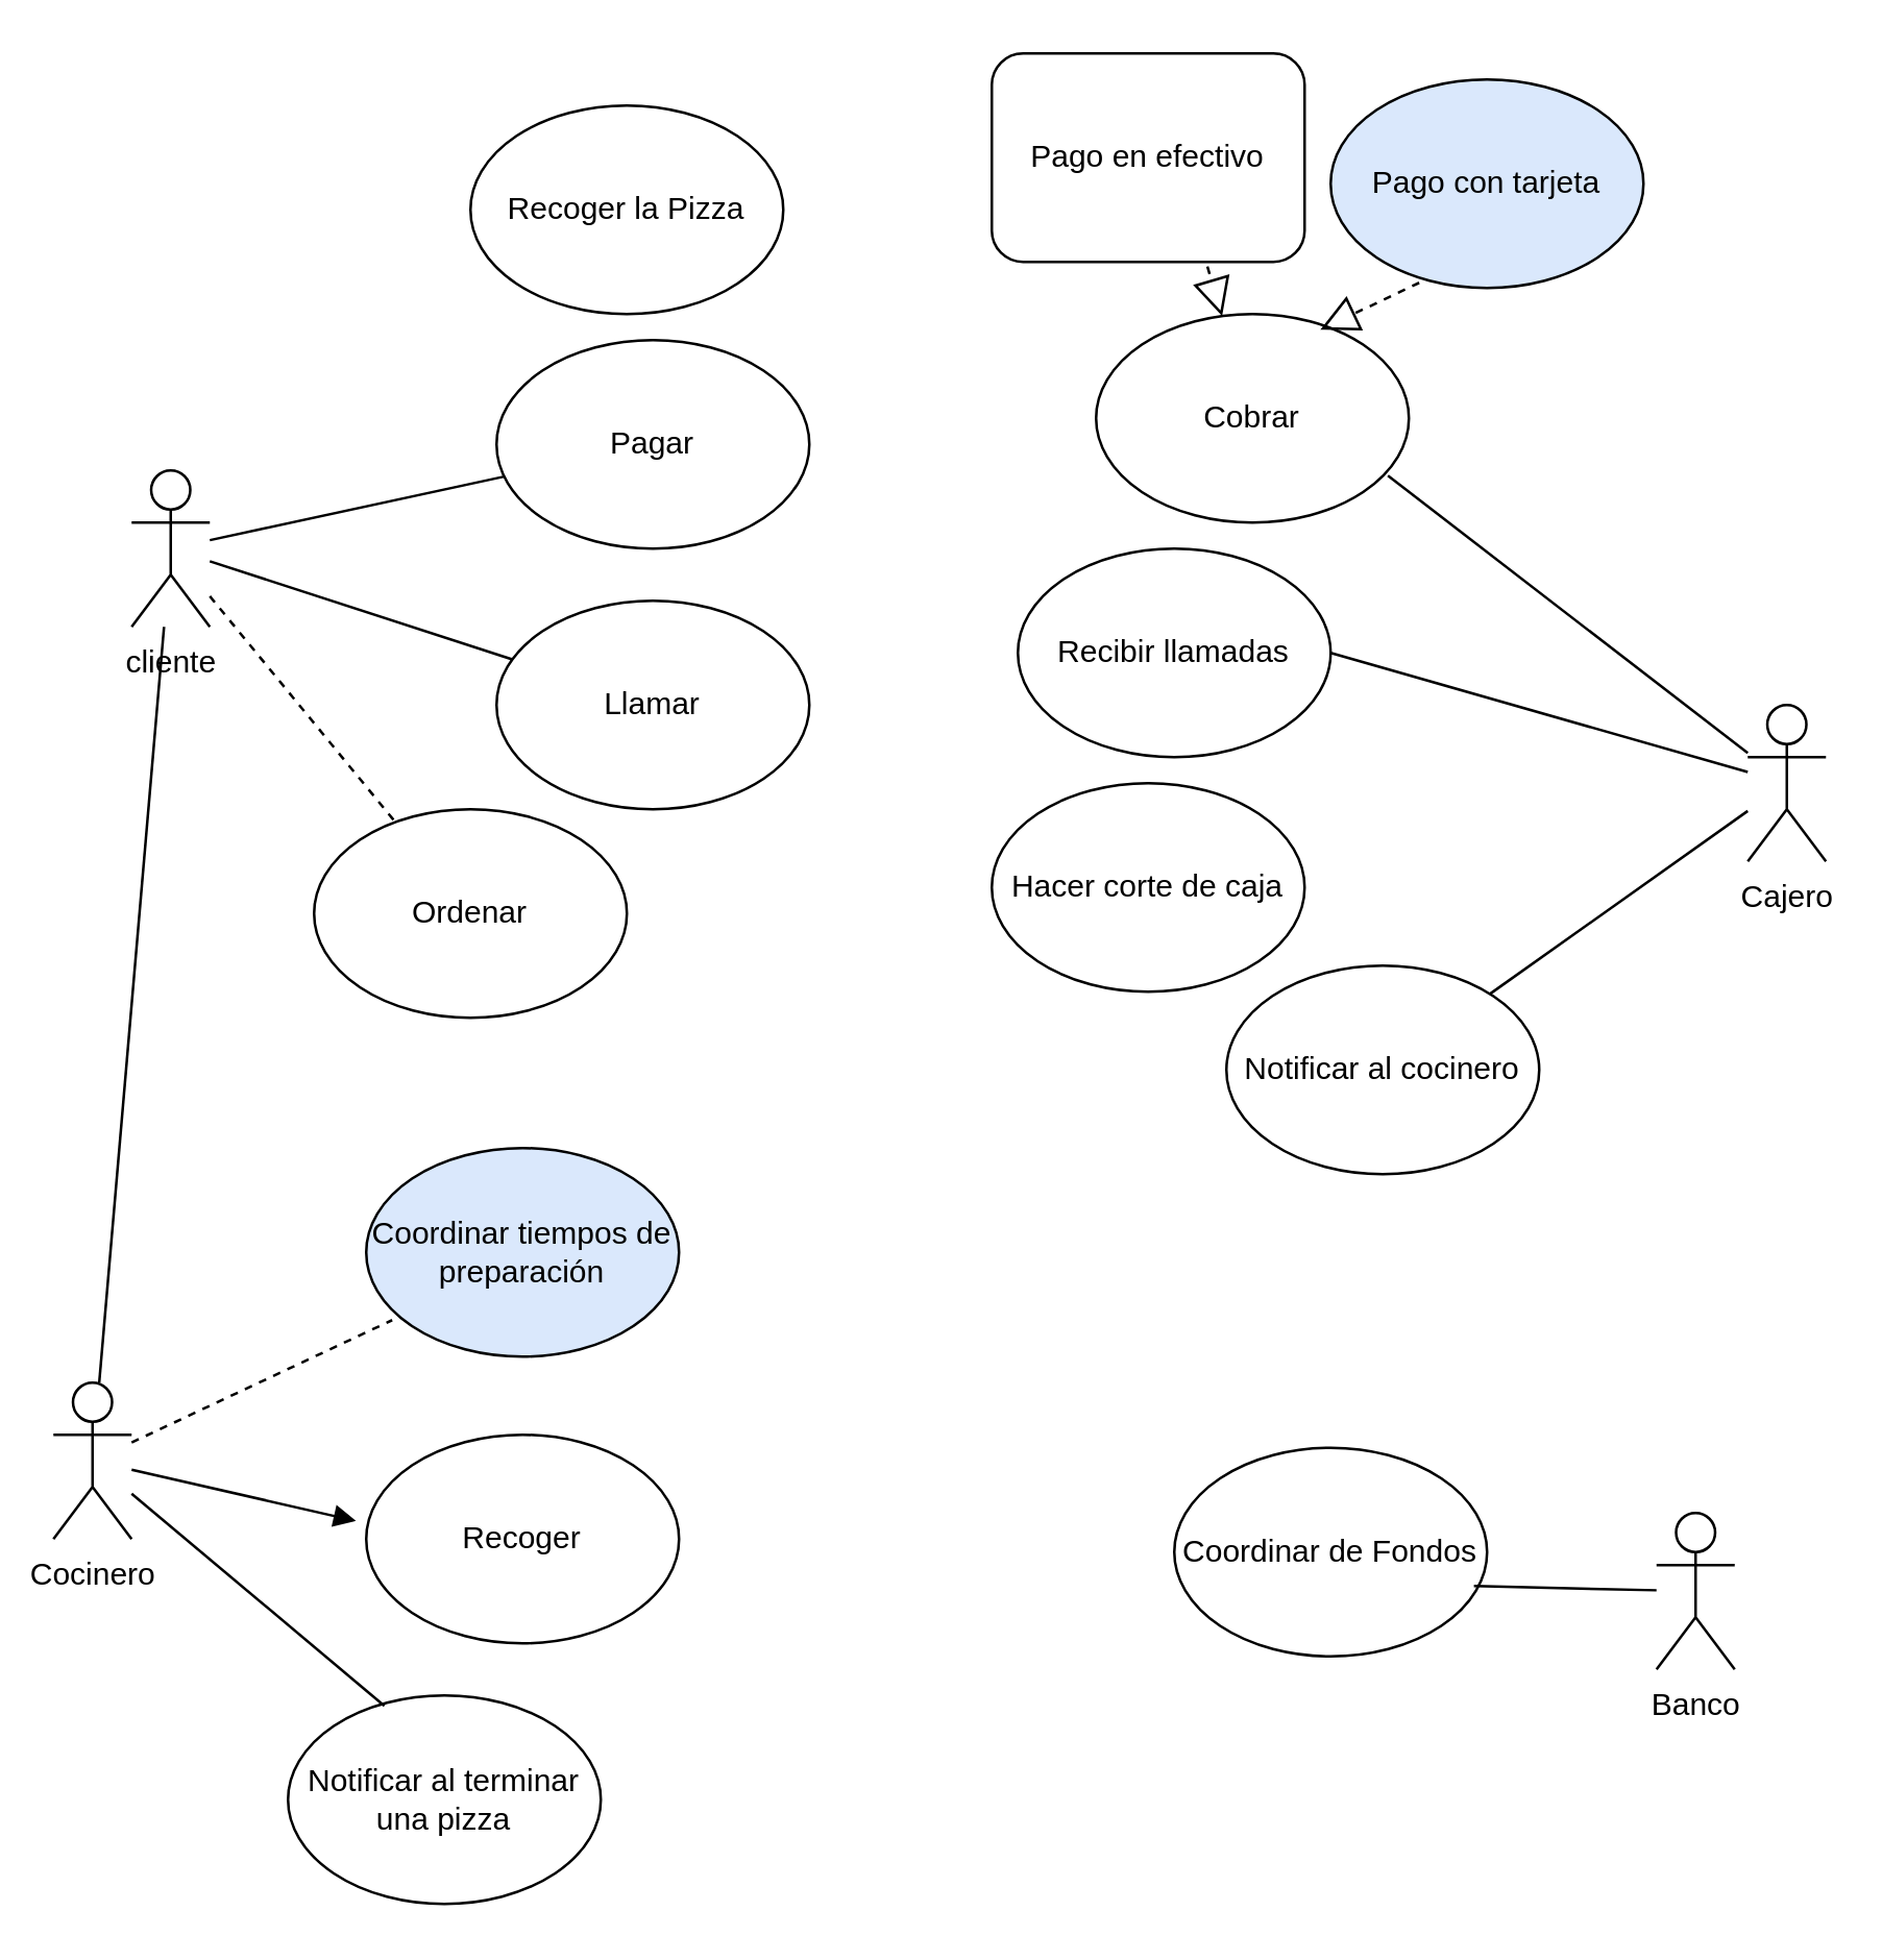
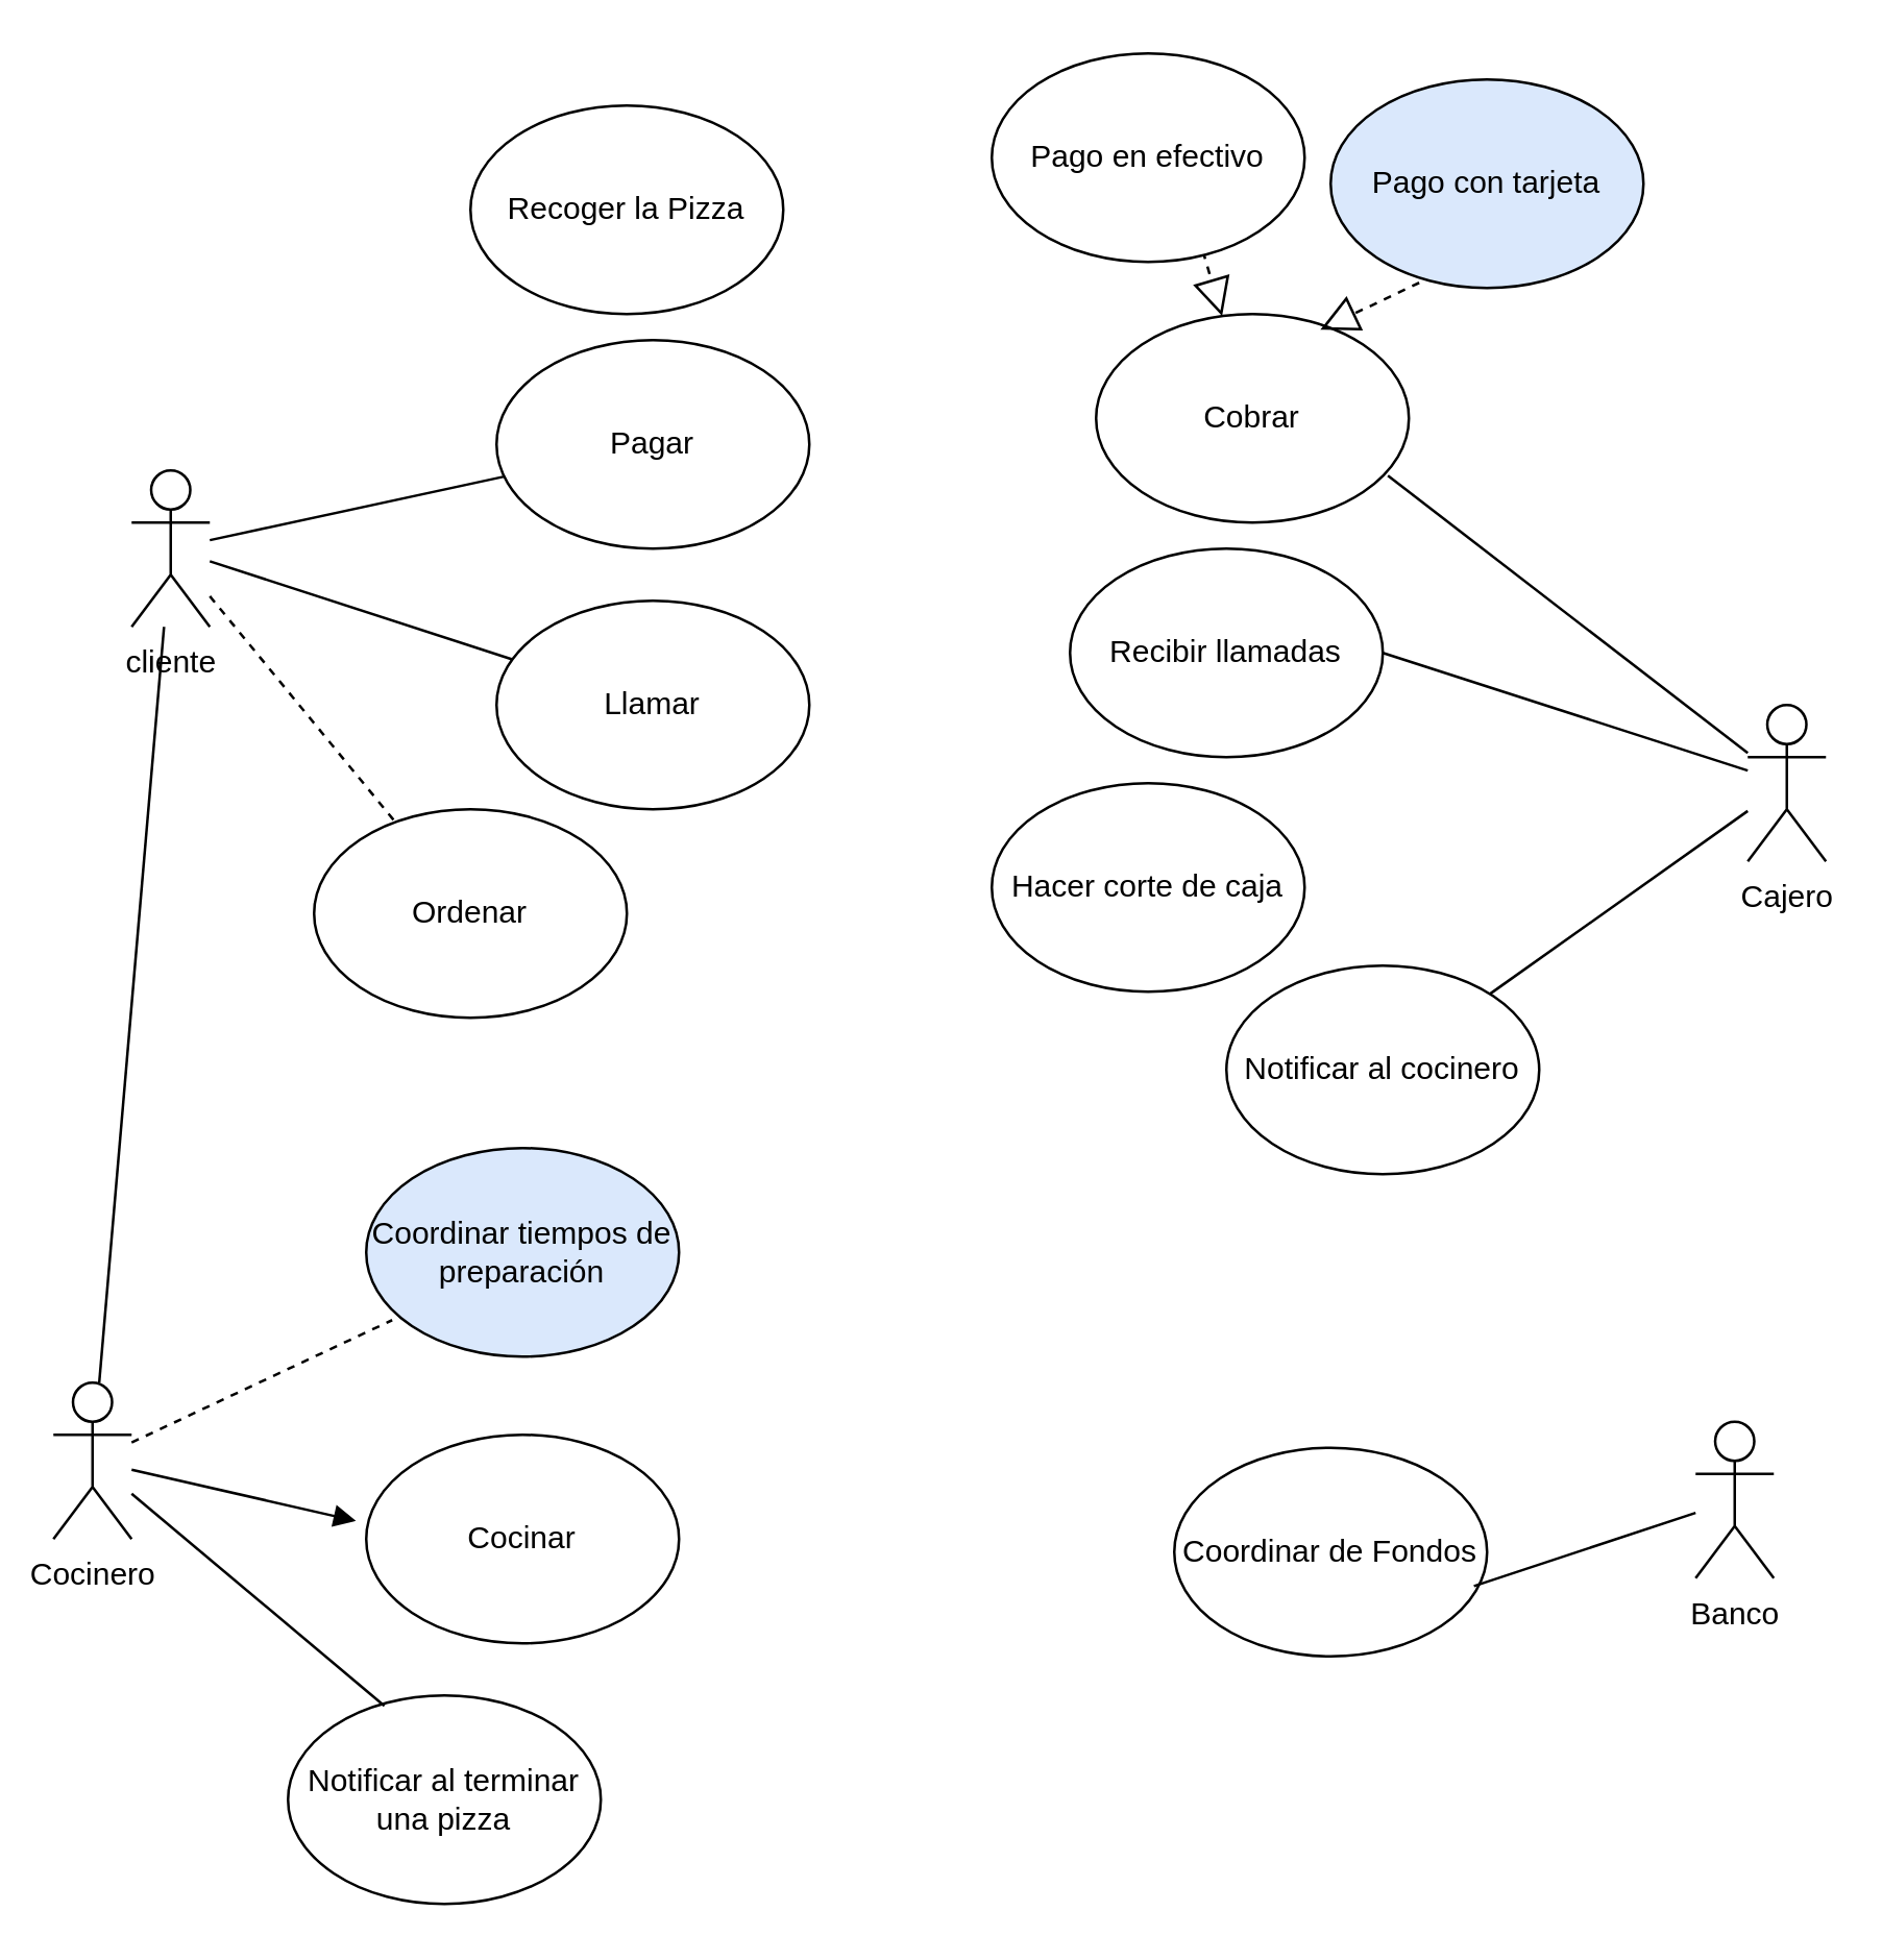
  <mxCell id="0" />
  <mxCell id="1" parent="0" />
- <mxCell id="2" value="Banco" style="shape=umlActor;verticalLabelPosition=bottom;verticalAlign=top;html=1;outlineConnect=0;" vertex="1" parent="1"><mxGeometry x="635" y="580" width="30" height="60" as="geometry" /></mxCell>
+ <mxCell id="2" value="Banco" style="shape=umlActor;verticalLabelPosition=bottom;verticalAlign=top;html=1;outlineConnect=0;" vertex="1" parent="1"><mxGeometry x="650" y="545" width="30" height="60" as="geometry" /></mxCell>
  <mxCell id="3" value="Cajero" style="shape=umlActor;verticalLabelPosition=bottom;verticalAlign=top;html=1;outlineConnect=0;" vertex="1" parent="1"><mxGeometry x="670" y="270" width="30" height="60" as="geometry" /></mxCell>
  <mxCell id="4" value="Cocinero" style="shape=umlActor;verticalLabelPosition=bottom;verticalAlign=top;html=1;outlineConnect=0;" vertex="1" parent="1"><mxGeometry x="20" y="530" width="30" height="60" as="geometry" /></mxCell>
  <mxCell id="5" value="cliente" style="shape=umlActor;verticalLabelPosition=bottom;verticalAlign=top;html=1;outlineConnect=0;" vertex="1" parent="1"><mxGeometry x="50" y="180" width="30" height="60" as="geometry" /></mxCell>
  <mxCell id="6" value="Pagar" style="ellipse;whiteSpace=wrap;html=1;" vertex="1" parent="1"><mxGeometry x="190" y="130" width="120" height="80" as="geometry" /></mxCell>
  <mxCell id="7" value="Recoger la Pizza" style="ellipse;whiteSpace=wrap;html=1;" vertex="1" parent="1"><mxGeometry x="180" y="40" width="120" height="80" as="geometry" /></mxCell>
  <mxCell id="8" value="Ordenar" style="ellipse;whiteSpace=wrap;html=1;" vertex="1" parent="1"><mxGeometry x="120" y="310" width="120" height="80" as="geometry" /></mxCell>
  <mxCell id="9" value="Coordinar de Fondos" style="ellipse;whiteSpace=wrap;html=1;" vertex="1" parent="1"><mxGeometry x="450" y="555" width="120" height="80" as="geometry" /></mxCell>
  <mxCell id="10" value="Notificar al terminar una pizza" style="ellipse;whiteSpace=wrap;html=1;" vertex="1" parent="1"><mxGeometry x="110" y="650" width="120" height="80" as="geometry" /></mxCell>
  <mxCell id="11" value="Coordinar tiempos de preparación" style="ellipse;whiteSpace=wrap;html=1;fillColor=#dae8fc;" vertex="1" parent="1"><mxGeometry x="140" y="440" width="120" height="80" as="geometry" /></mxCell>
- <mxCell id="12" value="Recoger" style="ellipse;whiteSpace=wrap;html=1;" vertex="1" parent="1"><mxGeometry x="140" y="550" width="120" height="80" as="geometry" /></mxCell>
- <mxCell id="13" value="Recibir llamadas" style="ellipse;whiteSpace=wrap;html=1;" vertex="1" parent="1"><mxGeometry x="390" y="210" width="120" height="80" as="geometry" /></mxCell>
+ <mxCell id="12" value="Cocinar" style="ellipse;whiteSpace=wrap;html=1;" vertex="1" parent="1"><mxGeometry x="140" y="550" width="120" height="80" as="geometry" /></mxCell>
+ <mxCell id="13" value="Recibir llamadas" style="ellipse;whiteSpace=wrap;html=1;" vertex="1" parent="1"><mxGeometry x="410" y="210" width="120" height="80" as="geometry" /></mxCell>
  <mxCell id="14" value="Cobrar" style="ellipse;whiteSpace=wrap;html=1;" vertex="1" parent="1"><mxGeometry x="420" y="120" width="120" height="80" as="geometry" /></mxCell>
  <mxCell id="15" value="Llamar" style="ellipse;whiteSpace=wrap;html=1;" vertex="1" parent="1"><mxGeometry x="190" y="230" width="120" height="80" as="geometry" /></mxCell>
  <mxCell id="16" value="" style="endArrow=none;html=1;rounded=0;" edge="1" parent="1" source="5" target="4"><mxGeometry width="50" height="50" relative="1" as="geometry"><mxPoint x="340" y="310" as="sourcePoint" /><mxPoint x="390" y="260" as="targetPoint" /></mxGeometry></mxCell>
  <mxCell id="17" value="" style="endArrow=none;html=1;rounded=0;" edge="1" parent="1" source="5" target="6"><mxGeometry width="50" height="50" relative="1" as="geometry"><mxPoint x="90" y="205" as="sourcePoint" /><mxPoint x="192" y="105" as="targetPoint" /></mxGeometry></mxCell>
  <mxCell id="18" value="" style="endArrow=none;html=1;rounded=0;dashed=1;" edge="1" parent="1" source="5" target="8"><mxGeometry width="50" height="50" relative="1" as="geometry"><mxPoint x="90" y="217" as="sourcePoint" /><mxPoint x="203" y="192" as="targetPoint" /></mxGeometry></mxCell>
  <mxCell id="19" value="" style="endArrow=none;html=1;rounded=0;entryX=0.933;entryY=0.775;entryDx=0;entryDy=0;entryPerimeter=0;" edge="1" parent="1" source="3" target="14"><mxGeometry width="50" height="50" relative="1" as="geometry"><mxPoint x="90" y="257" as="sourcePoint" /><mxPoint x="203" y="232" as="targetPoint" /></mxGeometry></mxCell>
  <mxCell id="20" value="" style="endArrow=none;html=1;rounded=0;exitX=0.958;exitY=0.663;exitDx=0;exitDy=0;exitPerimeter=0;" edge="1" parent="1" source="9" target="2"><mxGeometry width="50" height="50" relative="1" as="geometry"><mxPoint x="640" y="557" as="sourcePoint" /><mxPoint x="705" y="650" as="targetPoint" /></mxGeometry></mxCell>
  <mxCell id="21" value="" style="endArrow=none;html=1;rounded=0;entryX=0.083;entryY=0.825;entryDx=0;entryDy=0;entryPerimeter=0;dashed=1;" edge="1" parent="1" source="4" target="11"><mxGeometry width="50" height="50" relative="1" as="geometry"><mxPoint x="565" y="493" as="sourcePoint" /><mxPoint x="620" y="506" as="targetPoint" /></mxGeometry></mxCell>
  <mxCell id="22" value="" style="endArrow=block;html=1;rounded=0;entryX=-0.033;entryY=0.413;entryDx=0;entryDy=0;entryPerimeter=0;" edge="1" parent="1" source="4" target="12"><mxGeometry width="50" height="50" relative="1" as="geometry"><mxPoint x="60" y="563" as="sourcePoint" /><mxPoint x="160" y="516" as="targetPoint" /></mxGeometry></mxCell>
  <mxCell id="23" value="" style="endArrow=none;html=1;rounded=0;entryX=0.308;entryY=0.05;entryDx=0;entryDy=0;entryPerimeter=0;" edge="1" parent="1" source="4" target="10"><mxGeometry width="50" height="50" relative="1" as="geometry"><mxPoint x="70" y="573" as="sourcePoint" /><mxPoint x="170" y="526" as="targetPoint" /></mxGeometry></mxCell>
  <mxCell id="24" value="Hacer corte de caja" style="ellipse;whiteSpace=wrap;html=1;" vertex="1" parent="1"><mxGeometry x="380" y="300" width="120" height="80" as="geometry" /></mxCell>
  <mxCell id="25" value="" style="endArrow=none;html=1;rounded=0;entryX=1;entryY=0.5;entryDx=0;entryDy=0;" edge="1" parent="1" source="3" target="13"><mxGeometry width="50" height="50" relative="1" as="geometry"><mxPoint x="680" y="298" as="sourcePoint" /><mxPoint x="572" y="212" as="targetPoint" /></mxGeometry></mxCell>
  <mxCell id="26" value="" style="endArrow=block;dashed=1;endFill=0;endSize=12;html=1;rounded=0;exitX=0.675;exitY=0.95;exitDx=0;exitDy=0;exitPerimeter=0;" edge="1" parent="1" source="28" target="14"><mxGeometry width="160" relative="1" as="geometry"><mxPoint x="440" y="90" as="sourcePoint" /><mxPoint x="560" y="50" as="targetPoint" /></mxGeometry></mxCell>
  <mxCell id="27" value="" style="endArrow=block;dashed=1;endFill=0;endSize=12;html=1;rounded=0;entryX=0.717;entryY=0.075;entryDx=0;entryDy=0;entryPerimeter=0;exitX=0.283;exitY=0.975;exitDx=0;exitDy=0;exitPerimeter=0;" edge="1" parent="1" source="29" target="14"><mxGeometry width="160" relative="1" as="geometry"><mxPoint x="550" y="90" as="sourcePoint" /><mxPoint x="473" y="144" as="targetPoint" /></mxGeometry></mxCell>
- <mxCell id="28" value="Pago en efectivo" style="whiteSpace=wrap;html=1;rounded=1;" vertex="1" parent="1"><mxGeometry x="380" y="20" width="120" height="80" as="geometry" /></mxCell>
+ <mxCell id="28" value="Pago en efectivo" style="ellipse;whiteSpace=wrap;html=1;" vertex="1" parent="1"><mxGeometry x="380" y="20" width="120" height="80" as="geometry" /></mxCell>
  <mxCell id="29" value="Pago con tarjeta" style="ellipse;whiteSpace=wrap;html=1;fillColor=#dae8fc;" vertex="1" parent="1"><mxGeometry x="510" y="30" width="120" height="80" as="geometry" /></mxCell>
  <mxCell id="30" value="Notificar al cocinero" style="ellipse;whiteSpace=wrap;html=1;" vertex="1" parent="1"><mxGeometry x="470" y="370" width="120" height="80" as="geometry" /></mxCell>
  <mxCell id="31" value="" style="endArrow=none;html=1;rounded=0;" edge="1" parent="1" target="30" source="3"><mxGeometry width="50" height="50" relative="1" as="geometry"><mxPoint x="760" y="360.001" as="sourcePoint" /><mxPoint x="682" y="286.42" as="targetPoint" /></mxGeometry></mxCell>
  <mxCell id="32" value="" style="endArrow=none;html=1;rounded=0;" edge="1" parent="1" source="5" target="15"><mxGeometry width="50" height="50" relative="1" as="geometry"><mxPoint x="90" y="238" as="sourcePoint" /><mxPoint x="161" y="325" as="targetPoint" /></mxGeometry></mxCell>
